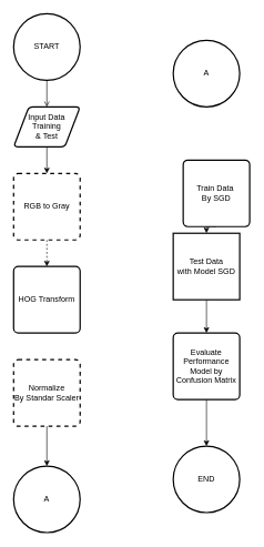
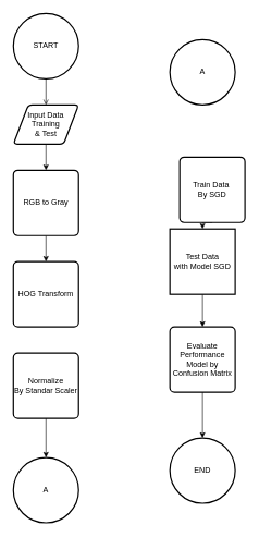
  <mxCell id="0" />
  <mxCell id="1" parent="0" />
  <mxCell id="2" style="edgeStyle=orthogonalEdgeStyle;rounded=0;orthogonalLoop=1;jettySize=auto;html=1;exitX=0.5;exitY=1;exitDx=0;exitDy=0;exitPerimeter=0;entryX=0.5;entryY=0;entryDx=0;entryDy=0;endArrow=open;" edge="1" parent="1" source="3" target="5"><mxGeometry relative="1" as="geometry" /></mxCell>
  <mxCell id="3" value="START" style="strokeWidth=2;html=1;shape=mxgraph.flowchart.start_2;whiteSpace=wrap;" vertex="1" parent="1"><mxGeometry x="20" y="20" width="100" height="100" as="geometry" /></mxCell>
  <mxCell id="4" style="edgeStyle=orthogonalEdgeStyle;rounded=0;orthogonalLoop=1;jettySize=auto;html=1;entryX=0.5;entryY=0;entryDx=0;entryDy=0;" edge="1" parent="1" source="5" target="7"><mxGeometry relative="1" as="geometry" /></mxCell>
  <mxCell id="5" value="Input Data Training &lt;br&gt;&amp;amp; Test" style="shape=parallelogram;html=1;strokeWidth=2;perimeter=parallelogramPerimeter;whiteSpace=wrap;rounded=1;arcSize=12;size=0.23;" vertex="1" parent="1"><mxGeometry x="20" y="160" width="100" height="60" as="geometry" /></mxCell>
- <mxCell id="6" style="edgeStyle=orthogonalEdgeStyle;rounded=0;orthogonalLoop=1;jettySize=auto;html=1;exitX=0.5;exitY=1;exitDx=0;exitDy=0;entryX=0.5;entryY=0;entryDx=0;entryDy=0;dashed=1;" edge="1" parent="1" source="7" target="8"><mxGeometry relative="1" as="geometry" /></mxCell>
- <mxCell id="7" value="RGB to Gray" style="rounded=1;whiteSpace=wrap;html=1;absoluteArcSize=1;arcSize=14;strokeWidth=2;dashed=1;" vertex="1" parent="1"><mxGeometry x="20" y="260" width="100" height="100" as="geometry" /></mxCell>
+ <mxCell id="6" style="edgeStyle=orthogonalEdgeStyle;rounded=0;orthogonalLoop=1;jettySize=auto;html=1;exitX=0.5;exitY=1;exitDx=0;exitDy=0;entryX=0.5;entryY=0;entryDx=0;entryDy=0;" edge="1" parent="1" source="7" target="8"><mxGeometry relative="1" as="geometry" /></mxCell>
+ <mxCell id="7" value="RGB to Gray" style="rounded=1;whiteSpace=wrap;html=1;absoluteArcSize=1;arcSize=14;strokeWidth=2;" vertex="1" parent="1"><mxGeometry x="20" y="260" width="100" height="100" as="geometry" /></mxCell>
  <mxCell id="8" value="HOG Transform" style="rounded=1;whiteSpace=wrap;html=1;absoluteArcSize=1;arcSize=14;strokeWidth=2;" vertex="1" parent="1"><mxGeometry x="20" y="400" width="100" height="100" as="geometry" /></mxCell>
  <mxCell id="9" style="edgeStyle=orthogonalEdgeStyle;rounded=0;orthogonalLoop=1;jettySize=auto;html=1;exitX=0.5;exitY=1;exitDx=0;exitDy=0;" edge="1" parent="1" source="10" target="18"><mxGeometry relative="1" as="geometry" /></mxCell>
- <mxCell id="10" value="Normalize&lt;br&gt;By Standar Scaler" style="rounded=1;whiteSpace=wrap;html=1;absoluteArcSize=1;arcSize=14;strokeWidth=2;dashed=1;" vertex="1" parent="1"><mxGeometry x="20" y="540" width="100" height="100" as="geometry" /></mxCell>
+ <mxCell id="10" value="Normalize&lt;br&gt;By Standar Scaler" style="rounded=1;whiteSpace=wrap;html=1;absoluteArcSize=1;arcSize=14;strokeWidth=2;" vertex="1" parent="1"><mxGeometry x="20" y="540" width="100" height="100" as="geometry" /></mxCell>
  <mxCell id="11" style="edgeStyle=orthogonalEdgeStyle;rounded=0;orthogonalLoop=1;jettySize=auto;html=1;exitX=0.5;exitY=1;exitDx=0;exitDy=0;entryX=0.5;entryY=0;entryDx=0;entryDy=0;" edge="1" parent="1" source="12" target="14"><mxGeometry relative="1" as="geometry" /></mxCell>
  <mxCell id="12" value="Train Data&amp;nbsp;&lt;br&gt;By SGD" style="rounded=1;whiteSpace=wrap;html=1;absoluteArcSize=1;arcSize=14;strokeWidth=2;" vertex="1" parent="1"><mxGeometry x="275" y="240" width="100" height="100" as="geometry" /></mxCell>
  <mxCell id="13" style="edgeStyle=orthogonalEdgeStyle;rounded=0;orthogonalLoop=1;jettySize=auto;html=1;exitX=0.5;exitY=1;exitDx=0;exitDy=0;entryX=0.5;entryY=0;entryDx=0;entryDy=0;" edge="1" parent="1" source="14" target="16"><mxGeometry relative="1" as="geometry" /></mxCell>
  <mxCell id="14" value="Test Data&lt;br&gt;with Model SGD" style="whiteSpace=wrap;html=1;absoluteArcSize=1;arcSize=14;strokeWidth=2;rounded=0;" vertex="1" parent="1"><mxGeometry x="260" y="350" width="100" height="100" as="geometry" /></mxCell>
  <mxCell id="15" style="edgeStyle=orthogonalEdgeStyle;rounded=0;orthogonalLoop=1;jettySize=auto;html=1;exitX=0.5;exitY=1;exitDx=0;exitDy=0;entryX=0.5;entryY=0;entryDx=0;entryDy=0;entryPerimeter=0;" edge="1" parent="1" source="16" target="17"><mxGeometry relative="1" as="geometry" /></mxCell>
  <mxCell id="16" value="Evaluate Performance Model by&lt;br&gt;Confusion Matrix" style="rounded=1;whiteSpace=wrap;html=1;absoluteArcSize=1;arcSize=14;strokeWidth=2;" vertex="1" parent="1"><mxGeometry x="260" y="500" width="100" height="100" as="geometry" /></mxCell>
  <mxCell id="17" value="END" style="strokeWidth=2;html=1;shape=mxgraph.flowchart.start_2;whiteSpace=wrap;" vertex="1" parent="1"><mxGeometry x="260" y="670" width="100" height="100" as="geometry" /></mxCell>
  <mxCell id="18" value="A" style="strokeWidth=2;html=1;shape=mxgraph.flowchart.start_2;whiteSpace=wrap;" vertex="1" parent="1"><mxGeometry x="20" y="700" width="100" height="100" as="geometry" /></mxCell>
  <mxCell id="19" value="A" style="strokeWidth=2;html=1;shape=mxgraph.flowchart.start_2;whiteSpace=wrap;" vertex="1" parent="1"><mxGeometry x="260" y="60" width="100" height="100" as="geometry" /></mxCell>
